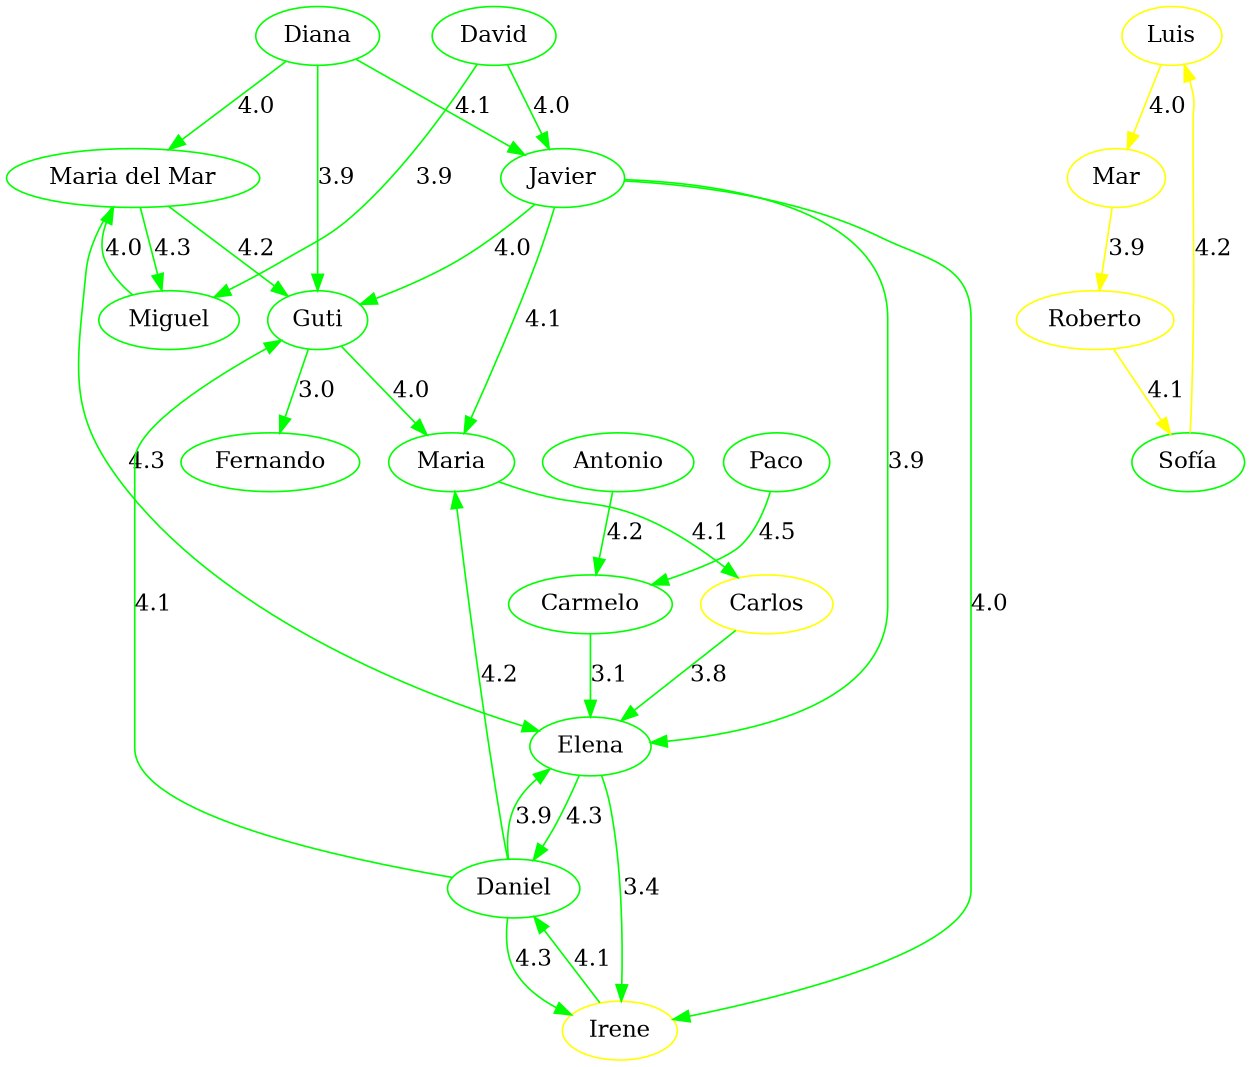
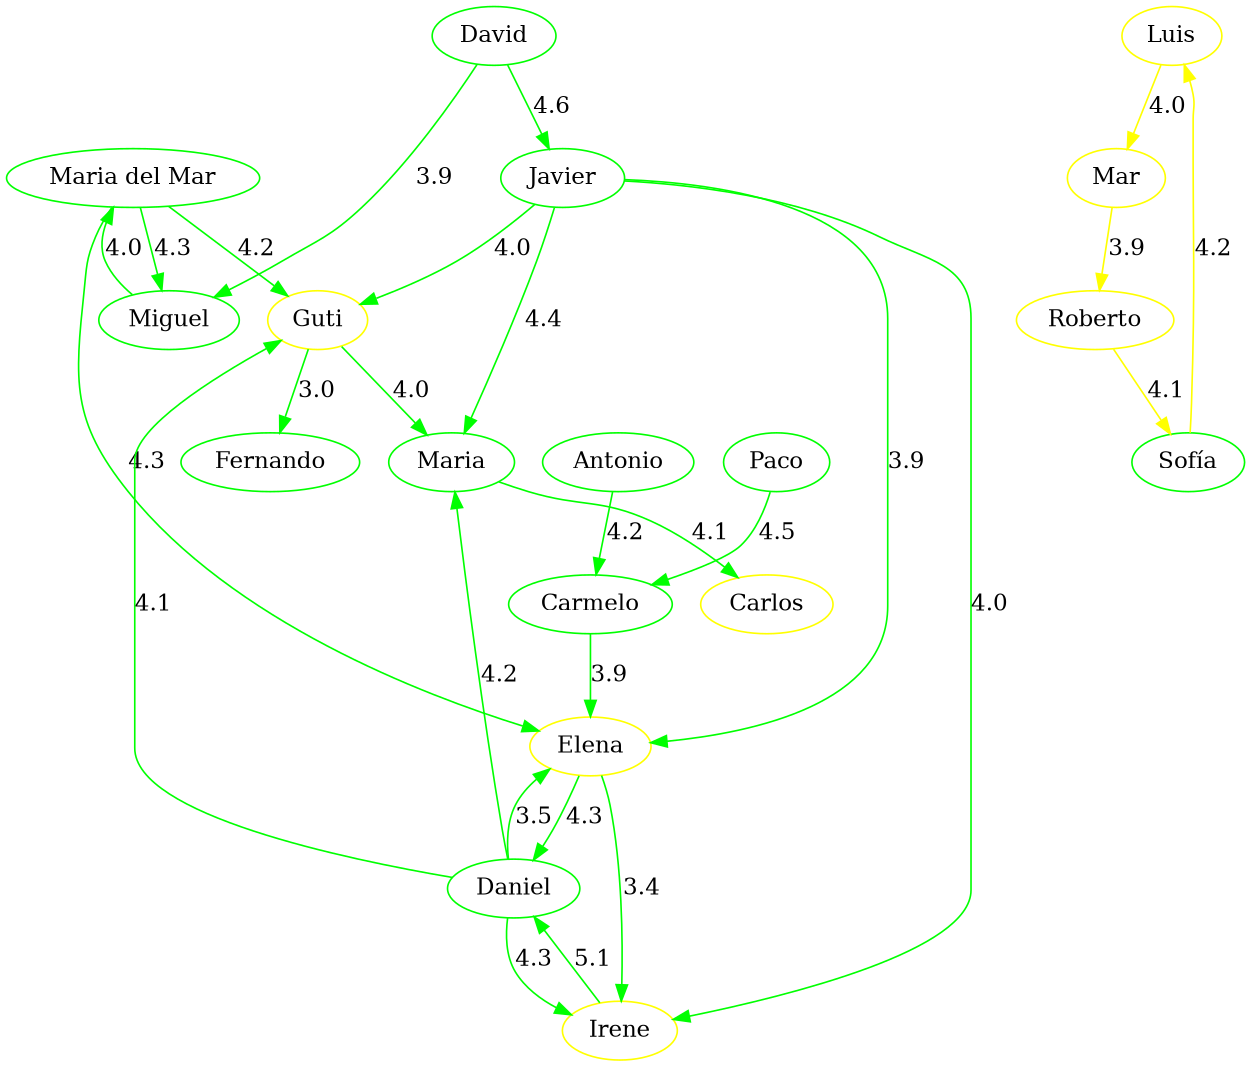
  digraph {
    node [color=green]
    edge [color=green]
-   n1 [label=Diana]
-   n2 [label=Guti]
+   n2 [color=yellow label=Guti]
    n3 [label=Javier]
    n4 [label="Maria del Mar"]
    n5 [label=Fernando]
    n6 [label=Maria]
    n7 [label=Daniel]
-   n8 [label=Elena]
+   n8 [color=yellow label=Elena]
    n9 [color=yellow label=Irene]
    n10 [label=Miguel]
    n11 [color=yellow label=Carlos]
    n12 [label=David]
    n13 [label=Paco]
    n14 [label=Carmelo]
    n15 [label=Antonio]
    n16 [color=yellow label=Luis]
    n17 [color=yellow label=Mar]
    n18 [color=yellow label=Roberto]
    n19 [label="Sofía"]
-   n1 -> n2 [label=3.9]
-   n1 -> n3 [label=4.1]
-   n1 -> n4 [label=4.0]
    n2 -> n5 [label=3.0]
    n2 -> n6 [label=4.0]
    n3 -> n2 [label=4.0]
-   n3 -> n6 [label=4.1]
+   n3 -> n6 [label=4.4]
    n3 -> n8 [label=3.9]
    n3 -> n9 [label=4.0]
    n4 -> n2 [label=4.2]
    n4 -> n8 [label=4.3]
    n4 -> n10 [label=4.3]
    n6 -> n11 [label=4.1]
    n7 -> n2 [label=4.1]
    n7 -> n6 [label=4.2]
-   n7 -> n8 [label=3.9]
+   n7 -> n8 [label=3.5]
    n7 -> n9 [label=4.3]
    n8 -> n7 [label=4.3]
    n8 -> n9 [label=3.4]
-   n9 -> n7 [label=4.1]
+   n9 -> n7 [label=5.1]
    n10 -> n4 [label=4.0]
-   n11 -> n8 [label=3.8]
-   n12 -> n3 [label=4.0]
+   n12 -> n3 [label=4.6]
    n12 -> n10 [label=3.9]
    n13 -> n14 [label=4.5]
-   n14 -> n8 [label=3.1]
+   n14 -> n8 [label=3.9]
    n15 -> n14 [label=4.2]
    n16 -> n17 [color=yellow label=4.0]
    n17 -> n18 [color=yellow label=3.9]
    n18 -> n19 [color=yellow label=4.1]
    n19 -> n16 [color=yellow label=4.2]
  }
